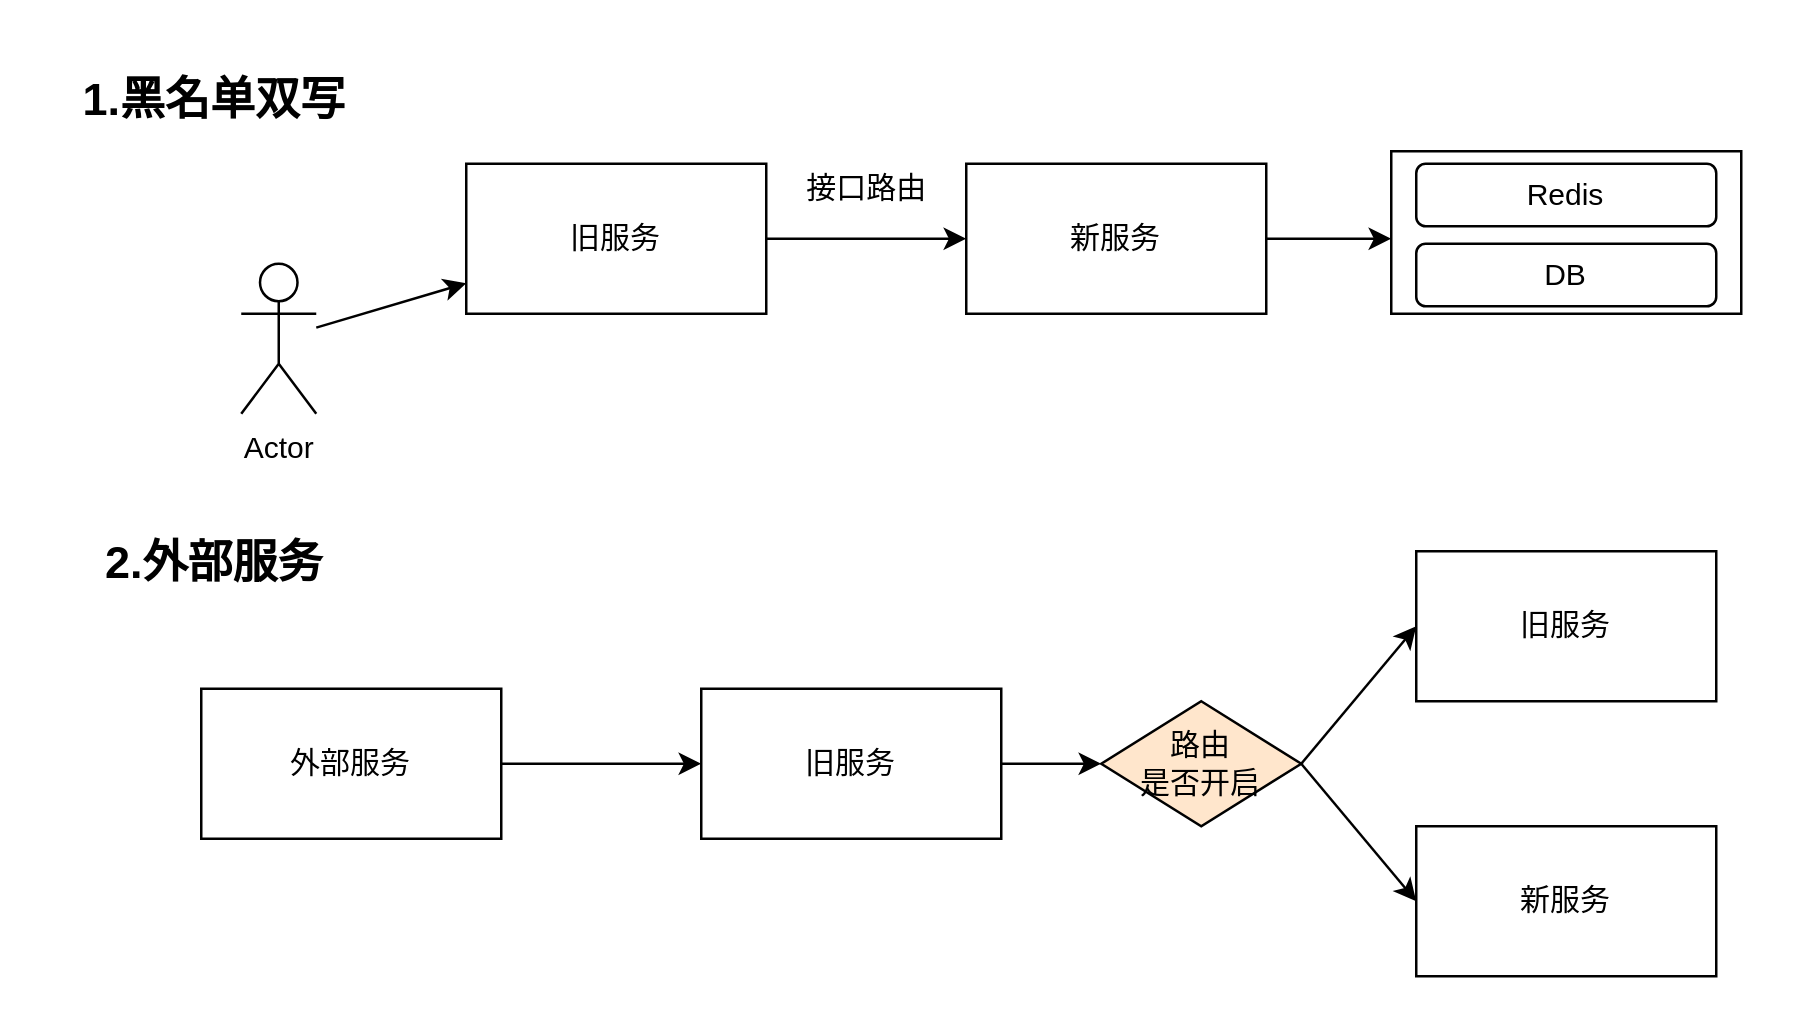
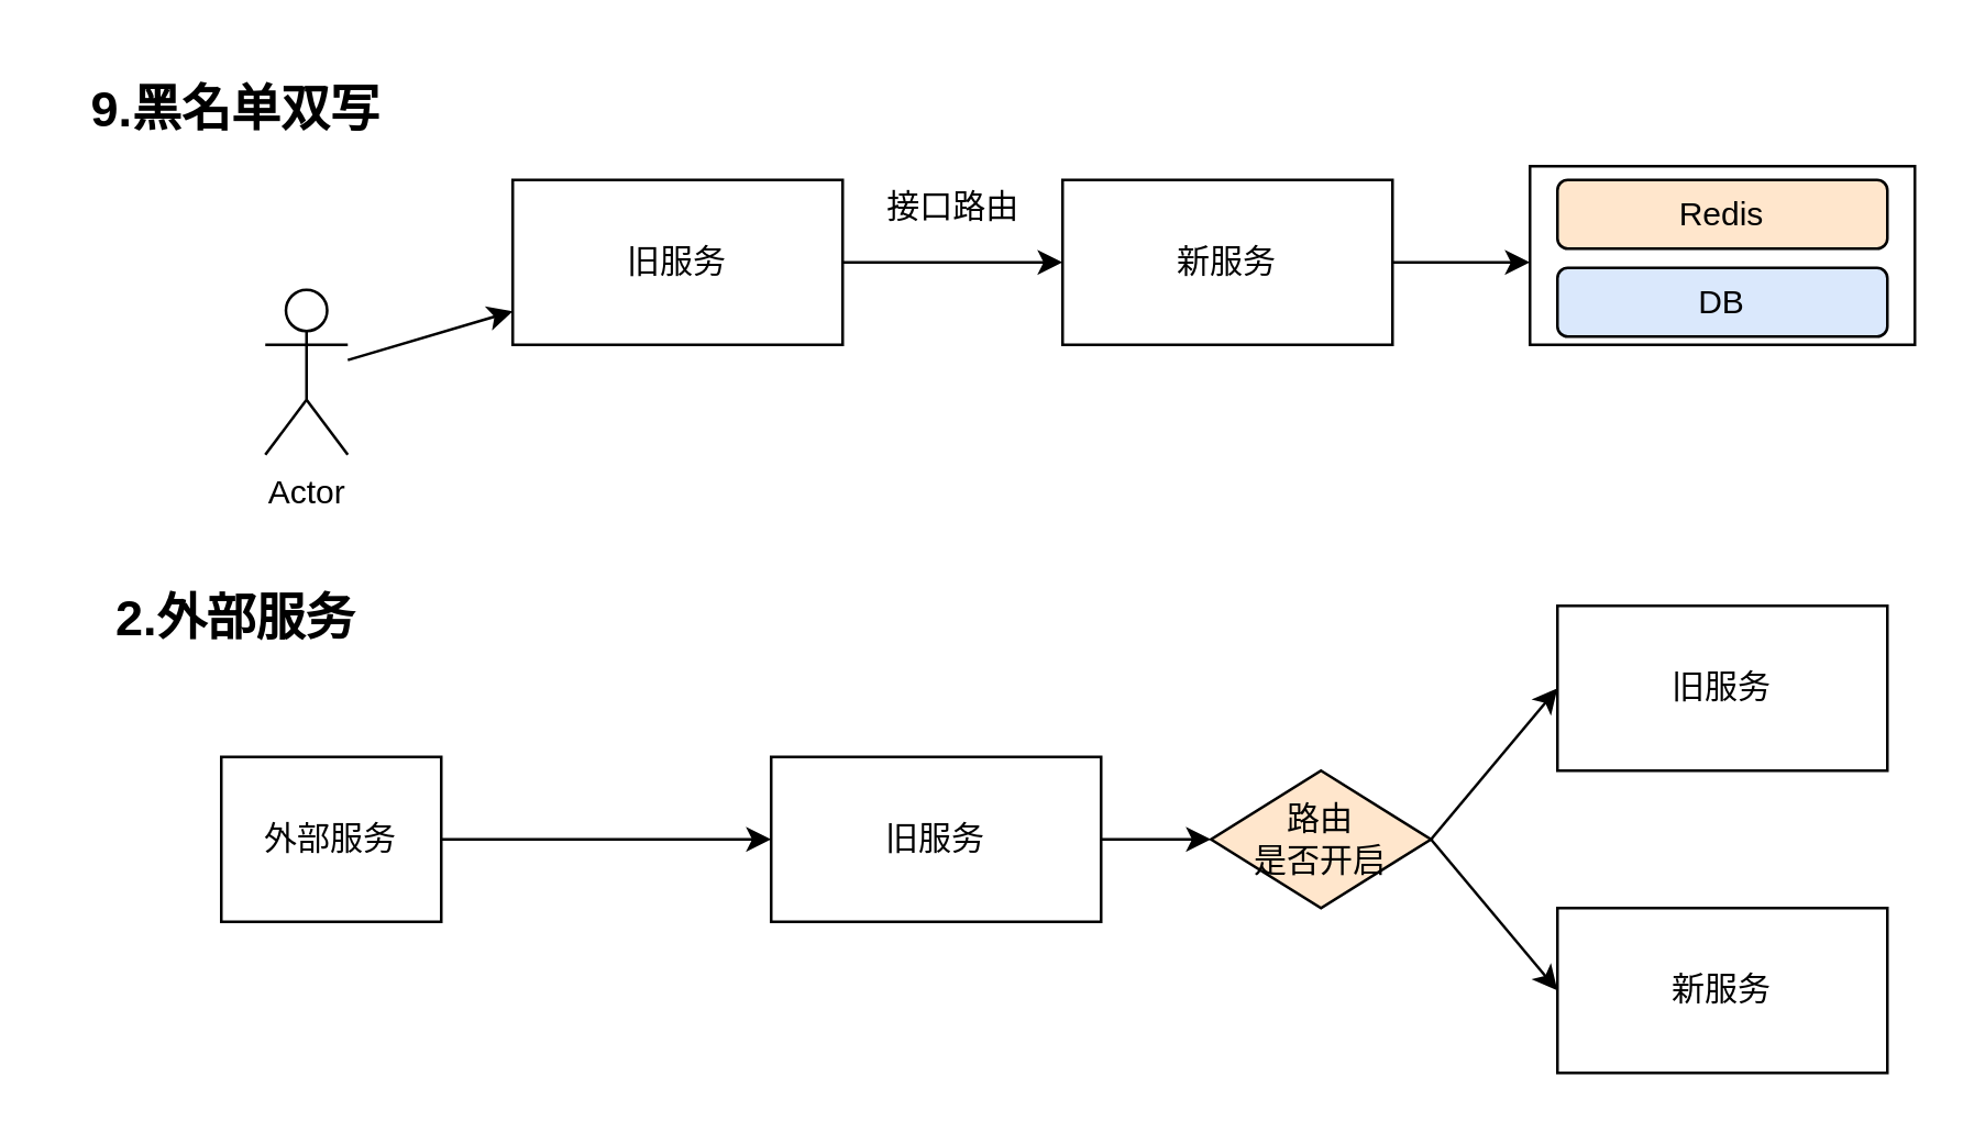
  <mxCell id="0" />
  <mxCell id="1" parent="0" />
  <mxCell id="2" value="" style="rounded=0;whiteSpace=wrap;html=1;" vertex="1" parent="1"><mxGeometry x="556" y="60" width="140" height="65" as="geometry" /></mxCell>
  <mxCell id="3" value="旧服务" style="rounded=0;whiteSpace=wrap;html=1;" vertex="1" parent="1"><mxGeometry x="186" y="65" width="120" height="60" as="geometry" /></mxCell>
  <mxCell id="4" value="Actor" style="shape=umlActor;verticalLabelPosition=bottom;verticalAlign=top;html=1;outlineConnect=0;" vertex="1" parent="1"><mxGeometry x="96" y="105" width="30" height="60" as="geometry" /></mxCell>
  <mxCell id="5" value="" style="endArrow=classic;html=1;rounded=0;" edge="1" parent="1" source="4" target="3"><mxGeometry width="50" height="50" relative="1" as="geometry"><mxPoint x="306" y="85" as="sourcePoint" /><mxPoint x="356" y="35" as="targetPoint" /></mxGeometry></mxCell>
  <mxCell id="6" value="新服务" style="rounded=0;whiteSpace=wrap;html=1;" vertex="1" parent="1"><mxGeometry x="386" y="65" width="120" height="60" as="geometry" /></mxCell>
  <mxCell id="7" value="" style="endArrow=classic;html=1;rounded=0;exitX=1;exitY=0.5;exitDx=0;exitDy=0;" edge="1" parent="1" source="3"><mxGeometry width="50" height="50" relative="1" as="geometry"><mxPoint x="306" y="85" as="sourcePoint" /><mxPoint x="386" y="95" as="targetPoint" /></mxGeometry></mxCell>
- <mxCell id="8" value="&lt;b&gt;&lt;font style=&quot;font-size: 18px;&quot;&gt;1.黑名单双写&lt;/font&gt;&lt;/b&gt;" style="text;html=1;align=center;verticalAlign=middle;resizable=0;points=[];autosize=1;strokeColor=none;fillColor=none;" vertex="1" parent="1"><mxGeometry x="20" y="20" width="130" height="40" as="geometry" /></mxCell>
- <mxCell id="9" value="Redis" style="rounded=1;whiteSpace=wrap;html=1;" vertex="1" parent="1"><mxGeometry x="566" y="65" width="120" height="25" as="geometry" /></mxCell>
- <mxCell id="10" value="DB" style="rounded=1;whiteSpace=wrap;html=1;" vertex="1" parent="1"><mxGeometry x="566" y="97" width="120" height="25" as="geometry" /></mxCell>
+ <mxCell id="8" value="&lt;b&gt;&lt;font style=&quot;font-size: 18px;&quot;&gt;9.黑名单双写&lt;/font&gt;&lt;/b&gt;" style="text;html=1;align=center;verticalAlign=middle;resizable=0;points=[];autosize=1;strokeColor=none;fillColor=none;" vertex="1" parent="1"><mxGeometry x="20" y="20" width="130" height="40" as="geometry" /></mxCell>
+ <mxCell id="9" value="Redis" style="rounded=1;whiteSpace=wrap;html=1;fillColor=#ffe6cc;" vertex="1" parent="1"><mxGeometry x="566" y="65" width="120" height="25" as="geometry" /></mxCell>
+ <mxCell id="10" value="DB" style="rounded=1;whiteSpace=wrap;html=1;fillColor=#dae8fc;" vertex="1" parent="1"><mxGeometry x="566" y="97" width="120" height="25" as="geometry" /></mxCell>
  <mxCell id="11" value="" style="endArrow=classic;html=1;rounded=0;exitX=1;exitY=0.5;exitDx=0;exitDy=0;" edge="1" parent="1" source="6"><mxGeometry width="50" height="50" relative="1" as="geometry"><mxPoint x="316" y="105" as="sourcePoint" /><mxPoint x="556" y="95" as="targetPoint" /></mxGeometry></mxCell>
  <mxCell id="12" value="接口路由" style="text;html=1;align=center;verticalAlign=middle;resizable=0;points=[];autosize=1;strokeColor=none;fillColor=none;" vertex="1" parent="1"><mxGeometry x="311" y="60" width="70" height="30" as="geometry" /></mxCell>
  <mxCell id="13" value="&lt;b&gt;&lt;font style=&quot;font-size: 18px;&quot;&gt;2.外部服务&lt;/font&gt;&lt;/b&gt;" style="text;html=1;align=center;verticalAlign=middle;resizable=0;points=[];autosize=1;strokeColor=none;fillColor=none;" vertex="1" parent="1"><mxGeometry x="30" y="205" width="110" height="40" as="geometry" /></mxCell>
- <mxCell id="14" value="外部服务" style="rounded=0;whiteSpace=wrap;html=1;" vertex="1" parent="1"><mxGeometry x="80" y="275" width="120" height="60" as="geometry" /></mxCell>
+ <mxCell id="14" value="外部服务" style="rounded=0;whiteSpace=wrap;html=1;" vertex="1" parent="1"><mxGeometry x="80" y="275" width="80" height="60" as="geometry" /></mxCell>
  <mxCell id="15" value="旧服务" style="rounded=0;whiteSpace=wrap;html=1;" vertex="1" parent="1"><mxGeometry x="280" y="275" width="120" height="60" as="geometry" /></mxCell>
  <mxCell id="16" value="" style="endArrow=classic;html=1;rounded=0;exitX=1;exitY=0.5;exitDx=0;exitDy=0;entryX=0;entryY=0.5;entryDx=0;entryDy=0;" edge="1" parent="1" source="14" target="15"><mxGeometry width="50" height="50" relative="1" as="geometry"><mxPoint x="390" y="285" as="sourcePoint" /><mxPoint x="440" y="235" as="targetPoint" /></mxGeometry></mxCell>
  <mxCell id="17" value="路由&lt;br&gt;是否开启" style="rhombus;whiteSpace=wrap;html=1;fillColor=#ffe6cc;" vertex="1" parent="1"><mxGeometry x="440" y="280" width="80" height="50" as="geometry" /></mxCell>
  <mxCell id="18" value="旧服务" style="rounded=0;whiteSpace=wrap;html=1;" vertex="1" parent="1"><mxGeometry x="566" y="220" width="120" height="60" as="geometry" /></mxCell>
  <mxCell id="19" value="" style="endArrow=classic;html=1;rounded=0;exitX=1;exitY=0.5;exitDx=0;exitDy=0;entryX=0;entryY=0.5;entryDx=0;entryDy=0;" edge="1" parent="1" source="15" target="17"><mxGeometry width="50" height="50" relative="1" as="geometry"><mxPoint x="210" y="315" as="sourcePoint" /><mxPoint x="290" y="315" as="targetPoint" /></mxGeometry></mxCell>
  <mxCell id="20" value="新服务" style="rounded=0;whiteSpace=wrap;html=1;" vertex="1" parent="1"><mxGeometry x="566" y="330" width="120" height="60" as="geometry" /></mxCell>
  <mxCell id="21" value="" style="endArrow=classic;html=1;rounded=0;exitX=1;exitY=0.5;exitDx=0;exitDy=0;entryX=0;entryY=0.5;entryDx=0;entryDy=0;" edge="1" parent="1" source="17" target="18"><mxGeometry width="50" height="50" relative="1" as="geometry"><mxPoint x="410" y="315" as="sourcePoint" /><mxPoint x="450" y="315" as="targetPoint" /></mxGeometry></mxCell>
  <mxCell id="22" value="" style="endArrow=classic;html=1;rounded=0;entryX=0;entryY=0.5;entryDx=0;entryDy=0;" edge="1" parent="1" target="20"><mxGeometry width="50" height="50" relative="1" as="geometry"><mxPoint x="520" y="305" as="sourcePoint" /><mxPoint x="576" y="315" as="targetPoint" /></mxGeometry></mxCell>
